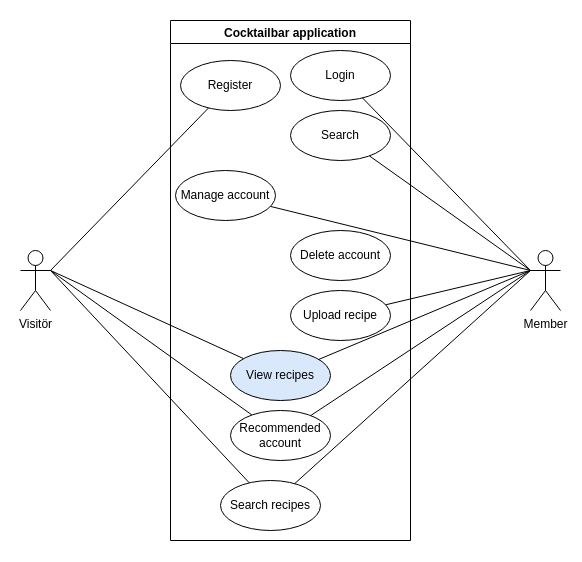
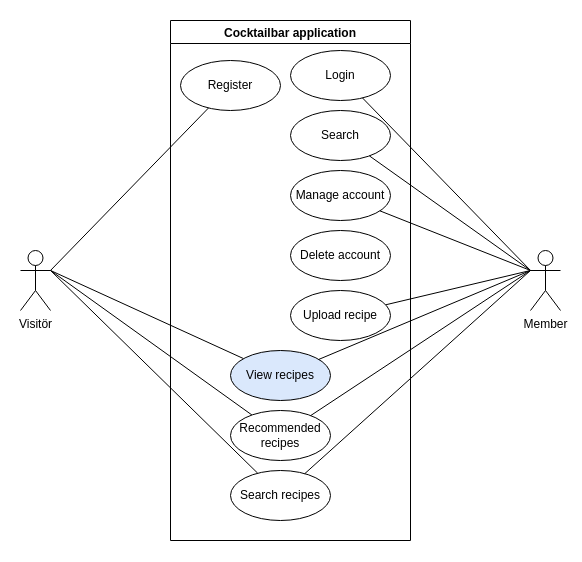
  <mxCell id="0" />
  <mxCell id="1" parent="0" />
  <mxCell id="2" style="rounded=0;orthogonalLoop=1;jettySize=auto;html=1;exitX=1;exitY=0.333;exitDx=0;exitDy=0;exitPerimeter=0;fontColor=#000000;endArrow=none;endFill=0;" edge="1" parent="1" source="6" target="8"><mxGeometry relative="1" as="geometry" /></mxCell>
  <mxCell id="3" style="edgeStyle=none;rounded=0;orthogonalLoop=1;jettySize=auto;html=1;exitX=1;exitY=0.333;exitDx=0;exitDy=0;exitPerimeter=0;fontColor=#000000;endArrow=none;endFill=0;" edge="1" parent="1" source="6" target="10"><mxGeometry relative="1" as="geometry" /></mxCell>
  <mxCell id="4" style="edgeStyle=none;rounded=0;orthogonalLoop=1;jettySize=auto;html=1;exitX=1;exitY=0.333;exitDx=0;exitDy=0;exitPerimeter=0;fontColor=#000000;endArrow=none;endFill=0;" edge="1" parent="1" source="6" target="9"><mxGeometry relative="1" as="geometry" /></mxCell>
  <mxCell id="5" style="edgeStyle=none;rounded=0;orthogonalLoop=1;jettySize=auto;html=1;exitX=1;exitY=0.333;exitDx=0;exitDy=0;exitPerimeter=0;fontColor=#000000;endArrow=none;endFill=0;" edge="1" parent="1" source="6" target="11"><mxGeometry relative="1" as="geometry" /></mxCell>
  <mxCell id="6" value="Visitör" style="shape=umlActor;verticalLabelPosition=bottom;verticalAlign=top;html=1;outlineConnect=0;" vertex="1" parent="1"><mxGeometry x="20" y="250" width="30" height="60" as="geometry" /></mxCell>
  <mxCell id="7" value="Cocktailbar application" style="swimlane;fontColor=#000000;" vertex="1" parent="1"><mxGeometry x="170" y="20" width="240" height="520" as="geometry" /></mxCell>
  <mxCell id="8" value="Register" style="ellipse;whiteSpace=wrap;html=1;fontColor=#000000;" vertex="1" parent="7"><mxGeometry x="10" y="40" width="100" height="50" as="geometry" /></mxCell>
  <mxCell id="9" value="View recipes" style="ellipse;whiteSpace=wrap;html=1;fontColor=#000000;fillColor=#dae8fc;" vertex="1" parent="7"><mxGeometry x="60" y="330" width="100" height="50" as="geometry" /></mxCell>
- <mxCell id="10" value="Search recipes" style="ellipse;whiteSpace=wrap;html=1;fontColor=#000000;" vertex="1" parent="7"><mxGeometry x="50" y="460" width="100" height="50" as="geometry" /></mxCell>
- <mxCell id="11" value="Recommended account" style="ellipse;whiteSpace=wrap;html=1;fontColor=#000000;" vertex="1" parent="7"><mxGeometry x="60" y="390" width="100" height="50" as="geometry" /></mxCell>
+ <mxCell id="10" value="Search recipes" style="ellipse;whiteSpace=wrap;html=1;fontColor=#000000;" vertex="1" parent="7"><mxGeometry x="60" y="450" width="100" height="50" as="geometry" /></mxCell>
+ <mxCell id="11" value="Recommended recipes" style="ellipse;whiteSpace=wrap;html=1;fontColor=#000000;" vertex="1" parent="7"><mxGeometry x="60" y="390" width="100" height="50" as="geometry" /></mxCell>
  <mxCell id="12" value="Login" style="ellipse;whiteSpace=wrap;html=1;fontColor=#000000;" vertex="1" parent="7"><mxGeometry x="120" y="30" width="100" height="50" as="geometry" /></mxCell>
  <mxCell id="13" value="Search" style="ellipse;whiteSpace=wrap;html=1;fontColor=#000000;" vertex="1" parent="7"><mxGeometry x="120" y="90" width="100" height="50" as="geometry" /></mxCell>
- <mxCell id="14" value="Manage account" style="ellipse;whiteSpace=wrap;html=1;fontColor=#000000;" vertex="1" parent="7"><mxGeometry x="5" y="150" width="100" height="50" as="geometry" /></mxCell>
+ <mxCell id="14" value="Manage account" style="ellipse;whiteSpace=wrap;html=1;fontColor=#000000;" vertex="1" parent="7"><mxGeometry x="120" y="150" width="100" height="50" as="geometry" /></mxCell>
  <mxCell id="15" value="Delete account" style="ellipse;whiteSpace=wrap;html=1;fontColor=#000000;" vertex="1" parent="7"><mxGeometry x="120" y="210" width="100" height="50" as="geometry" /></mxCell>
  <mxCell id="16" value="Upload recipe" style="ellipse;whiteSpace=wrap;html=1;fontColor=#000000;" vertex="1" parent="7"><mxGeometry x="120" y="270" width="100" height="50" as="geometry" /></mxCell>
  <mxCell id="17" style="edgeStyle=none;rounded=0;orthogonalLoop=1;jettySize=auto;html=1;exitX=0;exitY=0.333;exitDx=0;exitDy=0;exitPerimeter=0;fontColor=#000000;endArrow=none;endFill=0;" edge="1" parent="1" source="24" target="12"><mxGeometry relative="1" as="geometry" /></mxCell>
  <mxCell id="18" style="edgeStyle=none;rounded=0;orthogonalLoop=1;jettySize=auto;html=1;exitX=0;exitY=0.333;exitDx=0;exitDy=0;exitPerimeter=0;fontColor=#000000;endArrow=none;endFill=0;" edge="1" parent="1" source="24" target="13"><mxGeometry relative="1" as="geometry" /></mxCell>
  <mxCell id="19" style="edgeStyle=none;rounded=0;orthogonalLoop=1;jettySize=auto;html=1;exitX=0;exitY=0.333;exitDx=0;exitDy=0;exitPerimeter=0;fontColor=#000000;endArrow=none;endFill=0;" edge="1" parent="1" source="24" target="14"><mxGeometry relative="1" as="geometry" /></mxCell>
  <mxCell id="20" style="edgeStyle=none;rounded=0;orthogonalLoop=1;jettySize=auto;html=1;exitX=0;exitY=0.333;exitDx=0;exitDy=0;exitPerimeter=0;fontColor=#000000;endArrow=none;endFill=0;" edge="1" parent="1" source="24" target="16"><mxGeometry relative="1" as="geometry" /></mxCell>
  <mxCell id="21" style="edgeStyle=none;rounded=0;orthogonalLoop=1;jettySize=auto;html=1;exitX=0;exitY=0.333;exitDx=0;exitDy=0;exitPerimeter=0;fontColor=#000000;endArrow=none;endFill=0;" edge="1" parent="1" source="24" target="9"><mxGeometry relative="1" as="geometry" /></mxCell>
  <mxCell id="22" style="edgeStyle=none;rounded=0;orthogonalLoop=1;jettySize=auto;html=1;exitX=0;exitY=0.333;exitDx=0;exitDy=0;exitPerimeter=0;fontColor=#000000;endArrow=none;endFill=0;" edge="1" parent="1" source="24" target="11"><mxGeometry relative="1" as="geometry" /></mxCell>
  <mxCell id="23" style="edgeStyle=none;rounded=0;orthogonalLoop=1;jettySize=auto;html=1;exitX=0;exitY=0.333;exitDx=0;exitDy=0;exitPerimeter=0;fontColor=#000000;endArrow=none;endFill=0;" edge="1" parent="1" source="24" target="10"><mxGeometry relative="1" as="geometry" /></mxCell>
  <mxCell id="24" value="Member" style="shape=umlActor;verticalLabelPosition=bottom;verticalAlign=top;html=1;outlineConnect=0;" vertex="1" parent="1"><mxGeometry x="530" y="250" width="30" height="60" as="geometry" /></mxCell>
